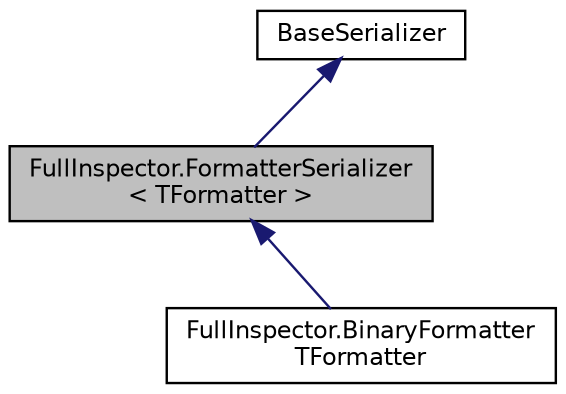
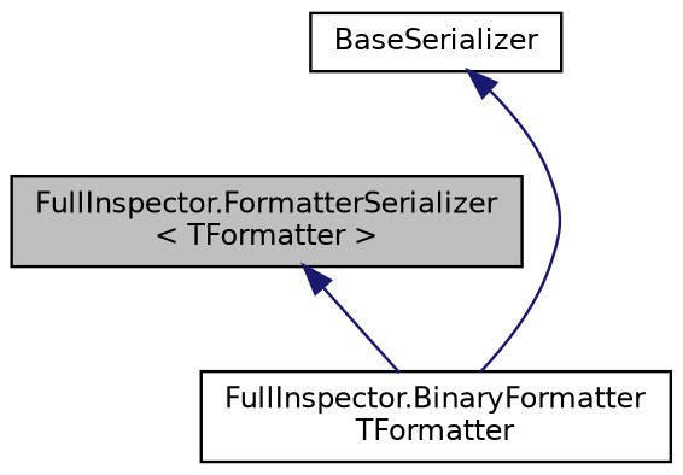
  digraph {
    node [color=black fillcolor=white fontname=Helvetica fontsize=10 shape=record style=filled]
    edge [color=midnightblue dir=back fontname=Helvetica fontsize=10 labelfontname=Helvetica labelfontsize=10 style=solid]
    n1 [fillcolor=grey75 fontcolor=black height=0.2 label="FullInspector.FormatterSerializer\l\< TFormatter \>" width=0.4]
    n2 [height=0.2 label="FullInspector.BinaryFormatter\lTFormatter" width=0.4]
    n3 [height=0.2 label=BaseSerializer width=0.4]
    n1 -> n2
-   n3 -> n1
+   n3 -> n2
  }
